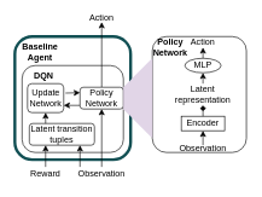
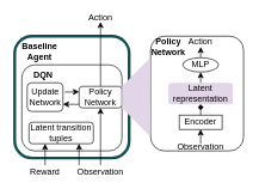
  <mxCell id="0" />
  <mxCell id="1" parent="0" />
  <mxCell id="2" value="&lt;p style=&quot;line-height: 1.5&quot;&gt;&lt;br&gt;&lt;/p&gt;" style="text;html=1;strokeColor=#125054;fillColor=none;align=center;verticalAlign=middle;whiteSpace=wrap;rounded=1;fontSize=12;strokeWidth=4;" vertex="1" parent="1"><mxGeometry x="20" y="50" width="160" height="170" as="geometry" /></mxCell>
  <mxCell id="3" value="&lt;br&gt;&lt;b&gt;Baseline&lt;/b&gt;&lt;br&gt;&lt;div&gt;&lt;b&gt;Agent&lt;/b&gt;&lt;/div&gt;" style="text;html=1;strokeColor=none;fillColor=none;align=center;verticalAlign=middle;whiteSpace=wrap;rounded=0;fontSize=12;" vertex="1" parent="1"><mxGeometry x="25" y="50" width="60" height="30" as="geometry" /></mxCell>
  <mxCell id="4" value="" style="rounded=1;whiteSpace=wrap;html=1;fontSize=12;" vertex="1" parent="1"><mxGeometry x="30" y="90" width="140" height="120" as="geometry" /></mxCell>
  <mxCell id="5" value="Observation" style="text;html=1;strokeColor=none;fillColor=none;align=center;verticalAlign=middle;whiteSpace=wrap;rounded=0;" vertex="1" parent="1"><mxGeometry x="110" y="230" width="60" height="20" as="geometry" /></mxCell>
  <mxCell id="6" value="" style="endArrow=classic;html=1;rounded=0;exitX=0.5;exitY=0;exitDx=0;exitDy=0;entryX=0.5;entryY=1;entryDx=0;entryDy=0;" edge="1" parent="1" source="5" target="11"><mxGeometry width="50" height="50" relative="1" as="geometry"><mxPoint x="230" y="260" as="sourcePoint" /><mxPoint x="125" y="200" as="targetPoint" /></mxGeometry></mxCell>
  <mxCell id="7" value="&lt;div&gt;Reward&lt;/div&gt;" style="text;html=1;strokeColor=none;fillColor=none;align=center;verticalAlign=middle;whiteSpace=wrap;rounded=0;" vertex="1" parent="1"><mxGeometry x="35" y="230" width="55" height="20" as="geometry" /></mxCell>
  <mxCell id="8" value="" style="endArrow=classic;html=1;rounded=0;exitX=0.5;exitY=0;exitDx=0;exitDy=0;entryX=0.5;entryY=1;entryDx=0;entryDy=0;" edge="1" parent="1" source="11" target="9"><mxGeometry width="50" height="50" relative="1" as="geometry"><mxPoint x="230" y="260" as="sourcePoint" /><mxPoint x="125" y="20" as="targetPoint" /></mxGeometry></mxCell>
  <mxCell id="9" value="Action" style="text;html=1;strokeColor=none;fillColor=none;align=center;verticalAlign=middle;whiteSpace=wrap;rounded=0;" vertex="1" parent="1"><mxGeometry x="110" y="20" width="60" height="10" as="geometry" /></mxCell>
  <mxCell id="10" value="&lt;b&gt;DQN&lt;/b&gt;" style="text;html=1;strokeColor=none;fillColor=none;align=center;verticalAlign=middle;whiteSpace=wrap;rounded=0;" vertex="1" parent="1"><mxGeometry x="30" y="90" width="60" height="30" as="geometry" /></mxCell>
  <mxCell id="11" value="Policy Network" style="rounded=1;whiteSpace=wrap;html=1;" vertex="1" parent="1"><mxGeometry x="110" y="120" width="60" height="30" as="geometry" /></mxCell>
  <mxCell id="12" value="Latent transition tuples" style="text;html=1;strokeColor=default;fillColor=none;align=center;verticalAlign=middle;whiteSpace=wrap;rounded=1;" vertex="1" parent="1"><mxGeometry x="40" y="170" width="90" height="30" as="geometry" /></mxCell>
  <mxCell id="13" value="" style="endArrow=classic;html=1;rounded=0;exitX=0.5;exitY=0;exitDx=0;exitDy=0;entryX=0.25;entryY=1;entryDx=0;entryDy=0;" edge="1" parent="1" source="7" target="12"><mxGeometry width="50" height="50" relative="1" as="geometry"><mxPoint x="230" y="260" as="sourcePoint" /><mxPoint x="280" y="210" as="targetPoint" /></mxGeometry></mxCell>
  <mxCell id="14" value="&lt;div&gt;Update &lt;br&gt;&lt;/div&gt;&lt;div&gt;Network&lt;/div&gt;" style="rounded=1;whiteSpace=wrap;html=1;strokeColor=default;" vertex="1" parent="1"><mxGeometry x="37.5" y="115" width="50" height="40" as="geometry" /></mxCell>
  <mxCell id="15" value="" style="endArrow=classic;html=1;rounded=0;exitX=0;exitY=0;exitDx=0;exitDy=0;" edge="1" parent="1" source="5"><mxGeometry width="50" height="50" relative="1" as="geometry"><mxPoint x="230" y="260" as="sourcePoint" /><mxPoint x="110" y="200" as="targetPoint" /></mxGeometry></mxCell>
- <mxCell id="16" value="" style="endArrow=classic;html=1;rounded=0;exitX=0.25;exitY=0;exitDx=0;exitDy=0;entryX=0.5;entryY=1;entryDx=0;entryDy=0;" edge="1" parent="1" source="12" target="14"><mxGeometry width="50" height="50" relative="1" as="geometry"><mxPoint x="230" y="260" as="sourcePoint" /><mxPoint x="280" y="210" as="targetPoint" /></mxGeometry></mxCell>
  <mxCell id="17" value="" style="endArrow=classic;html=1;rounded=0;entryX=1;entryY=0.75;entryDx=0;entryDy=0;" edge="1" parent="1" target="14"><mxGeometry width="50" height="50" relative="1" as="geometry"><mxPoint x="110" y="145" as="sourcePoint" /><mxPoint x="280" y="210" as="targetPoint" /></mxGeometry></mxCell>
  <mxCell id="18" value="" style="endArrow=classic;html=1;rounded=0;entryX=0;entryY=0.25;entryDx=0;entryDy=0;" edge="1" parent="1" target="11"><mxGeometry width="50" height="50" relative="1" as="geometry"><mxPoint x="90" y="128" as="sourcePoint" /><mxPoint x="280" y="210" as="targetPoint" /></mxGeometry></mxCell>
  <mxCell id="19" value="" style="rounded=1;whiteSpace=wrap;html=1;strokeColor=default;" vertex="1" parent="1"><mxGeometry x="210" y="50" width="130" height="160" as="geometry" /></mxCell>
  <mxCell id="20" value="Encoder" style="whiteSpace=wrap;html=1;strokeColor=default;rounded=0;" vertex="1" parent="1"><mxGeometry x="250" y="160" width="60" height="20" as="geometry" /></mxCell>
- <mxCell id="21" value="&lt;div&gt;Latent&lt;/div&gt;&lt;div&gt;representation&lt;br&gt;&lt;/div&gt;" style="rounded=1;whiteSpace=wrap;html=1;strokeColor=none;" vertex="1" parent="1"><mxGeometry x="235" y="115" width="90" height="30" as="geometry" /></mxCell>
+ <mxCell id="21" value="&lt;div&gt;Latent&lt;/div&gt;&lt;div&gt;representation&lt;br&gt;&lt;/div&gt;" style="rounded=1;whiteSpace=wrap;html=1;strokeColor=none;fillColor=#e1d5e7;" vertex="1" parent="1"><mxGeometry x="235" y="115" width="90" height="30" as="geometry" /></mxCell>
  <mxCell id="22" value="Observation" style="text;html=1;strokeColor=none;fillColor=none;align=center;verticalAlign=middle;whiteSpace=wrap;rounded=0;" vertex="1" parent="1"><mxGeometry x="250" y="200" width="60" height="10" as="geometry" /></mxCell>
  <mxCell id="23" value="MLP" style="ellipse;whiteSpace=wrap;html=1;strokeColor=default;" vertex="1" parent="1"><mxGeometry x="255" y="80" width="50" height="20" as="geometry" /></mxCell>
  <mxCell id="24" value="" style="endArrow=classic;html=1;rounded=0;exitX=0.5;exitY=0;exitDx=0;exitDy=0;entryX=0.5;entryY=1;entryDx=0;entryDy=0;" edge="1" parent="1" source="22" target="20"><mxGeometry width="50" height="50" relative="1" as="geometry"><mxPoint x="230" y="260" as="sourcePoint" /><mxPoint x="280" y="210" as="targetPoint" /></mxGeometry></mxCell>
  <mxCell id="25" value="" style="endArrow=diamond;html=1;rounded=0;exitX=0.5;exitY=0;exitDx=0;exitDy=0;entryX=0.5;entryY=1;entryDx=0;entryDy=0;" edge="1" parent="1" source="20" target="21"><mxGeometry width="50" height="50" relative="1" as="geometry"><mxPoint x="290" y="200" as="sourcePoint" /><mxPoint x="290" y="185" as="targetPoint" /></mxGeometry></mxCell>
  <mxCell id="26" value="" style="endArrow=classic;html=1;rounded=0;entryX=0.5;entryY=1;entryDx=0;entryDy=0;exitX=0.5;exitY=0;exitDx=0;exitDy=0;" edge="1" parent="1" source="21" target="23"><mxGeometry width="50" height="50" relative="1" as="geometry"><mxPoint x="230" y="260" as="sourcePoint" /><mxPoint x="280" y="210" as="targetPoint" /></mxGeometry></mxCell>
  <mxCell id="27" value="Action" style="text;html=1;strokeColor=none;fillColor=none;align=center;verticalAlign=middle;whiteSpace=wrap;rounded=0;" vertex="1" parent="1"><mxGeometry x="250" y="50" width="60" height="15" as="geometry" /></mxCell>
  <mxCell id="28" value="" style="endArrow=classic;html=1;rounded=0;entryX=0.5;entryY=1;entryDx=0;entryDy=0;" edge="1" parent="1" source="23" target="27"><mxGeometry width="50" height="50" relative="1" as="geometry"><mxPoint x="230" y="260" as="sourcePoint" /><mxPoint x="280" y="210" as="targetPoint" /></mxGeometry></mxCell>
  <mxCell id="29" value="" style="shape=trapezoid;perimeter=trapezoidPerimeter;whiteSpace=wrap;html=1;fixedSize=1;rounded=0;strokeColor=#9673a6;size=40;rotation=-90;strokeWidth=0;fillColor=#e1d5e7;" vertex="1" parent="1"><mxGeometry x="135" y="115" width="110" height="40" as="geometry" /></mxCell>
  <mxCell id="30" value="&lt;div&gt;&lt;b&gt;Policy&lt;/b&gt;&lt;/div&gt;&lt;div&gt;&lt;b&gt;Network&lt;br&gt;&lt;/b&gt;&lt;/div&gt;" style="text;html=1;strokeColor=none;fillColor=none;align=center;verticalAlign=middle;whiteSpace=wrap;rounded=0;" vertex="1" parent="1"><mxGeometry x="215" y="50" width="40" height="30" as="geometry" /></mxCell>
